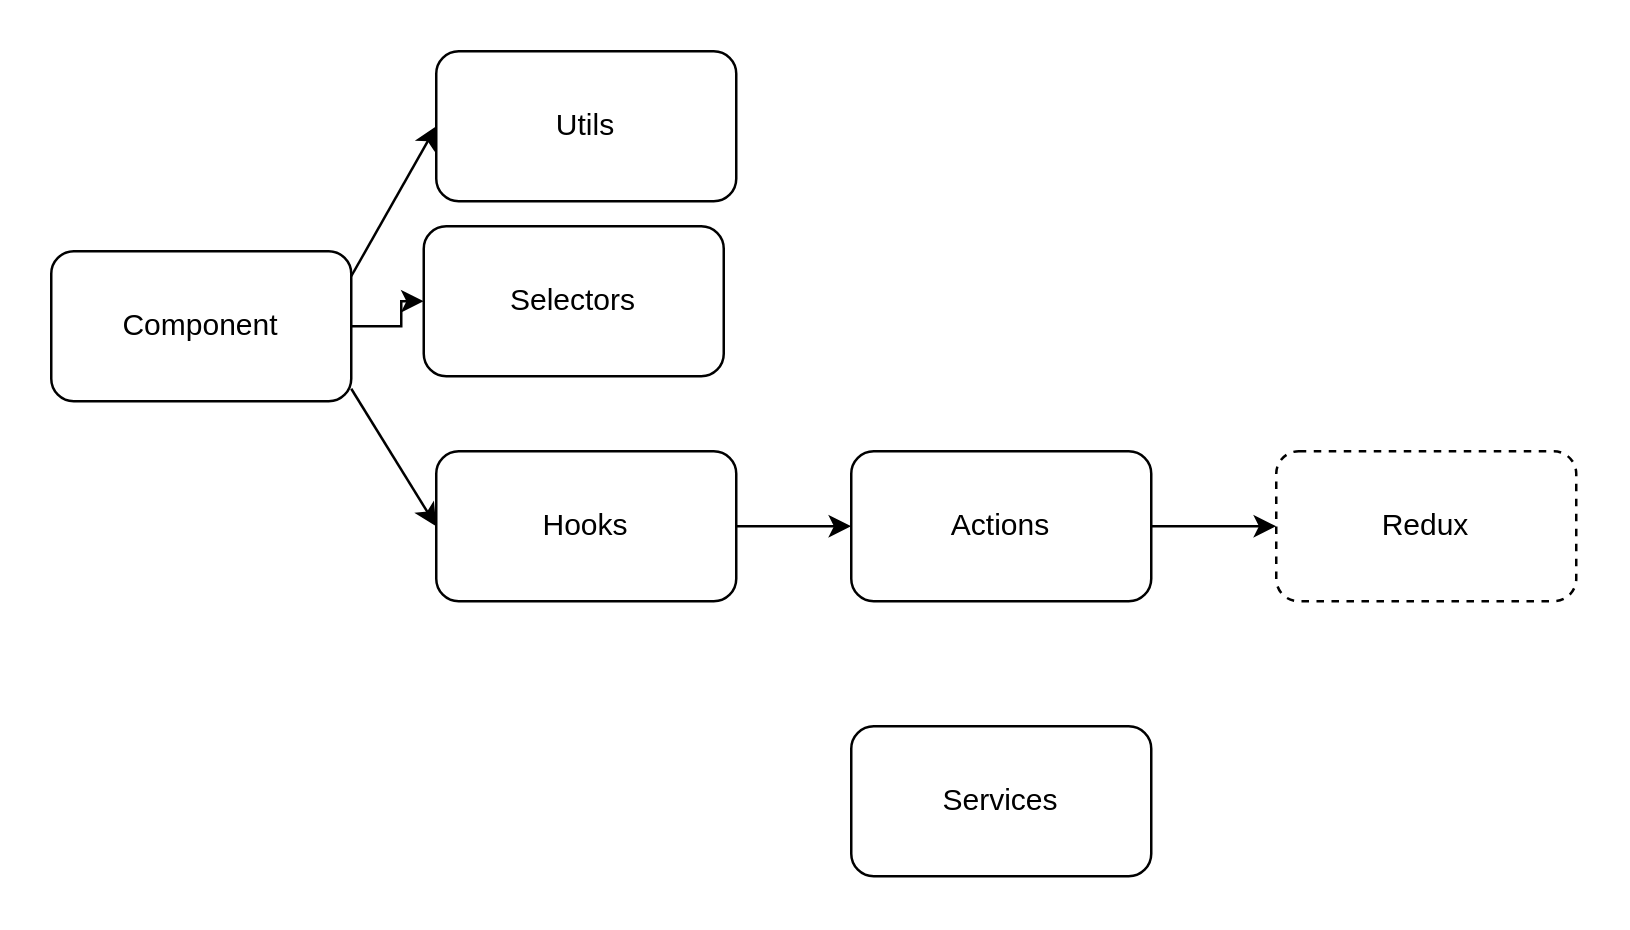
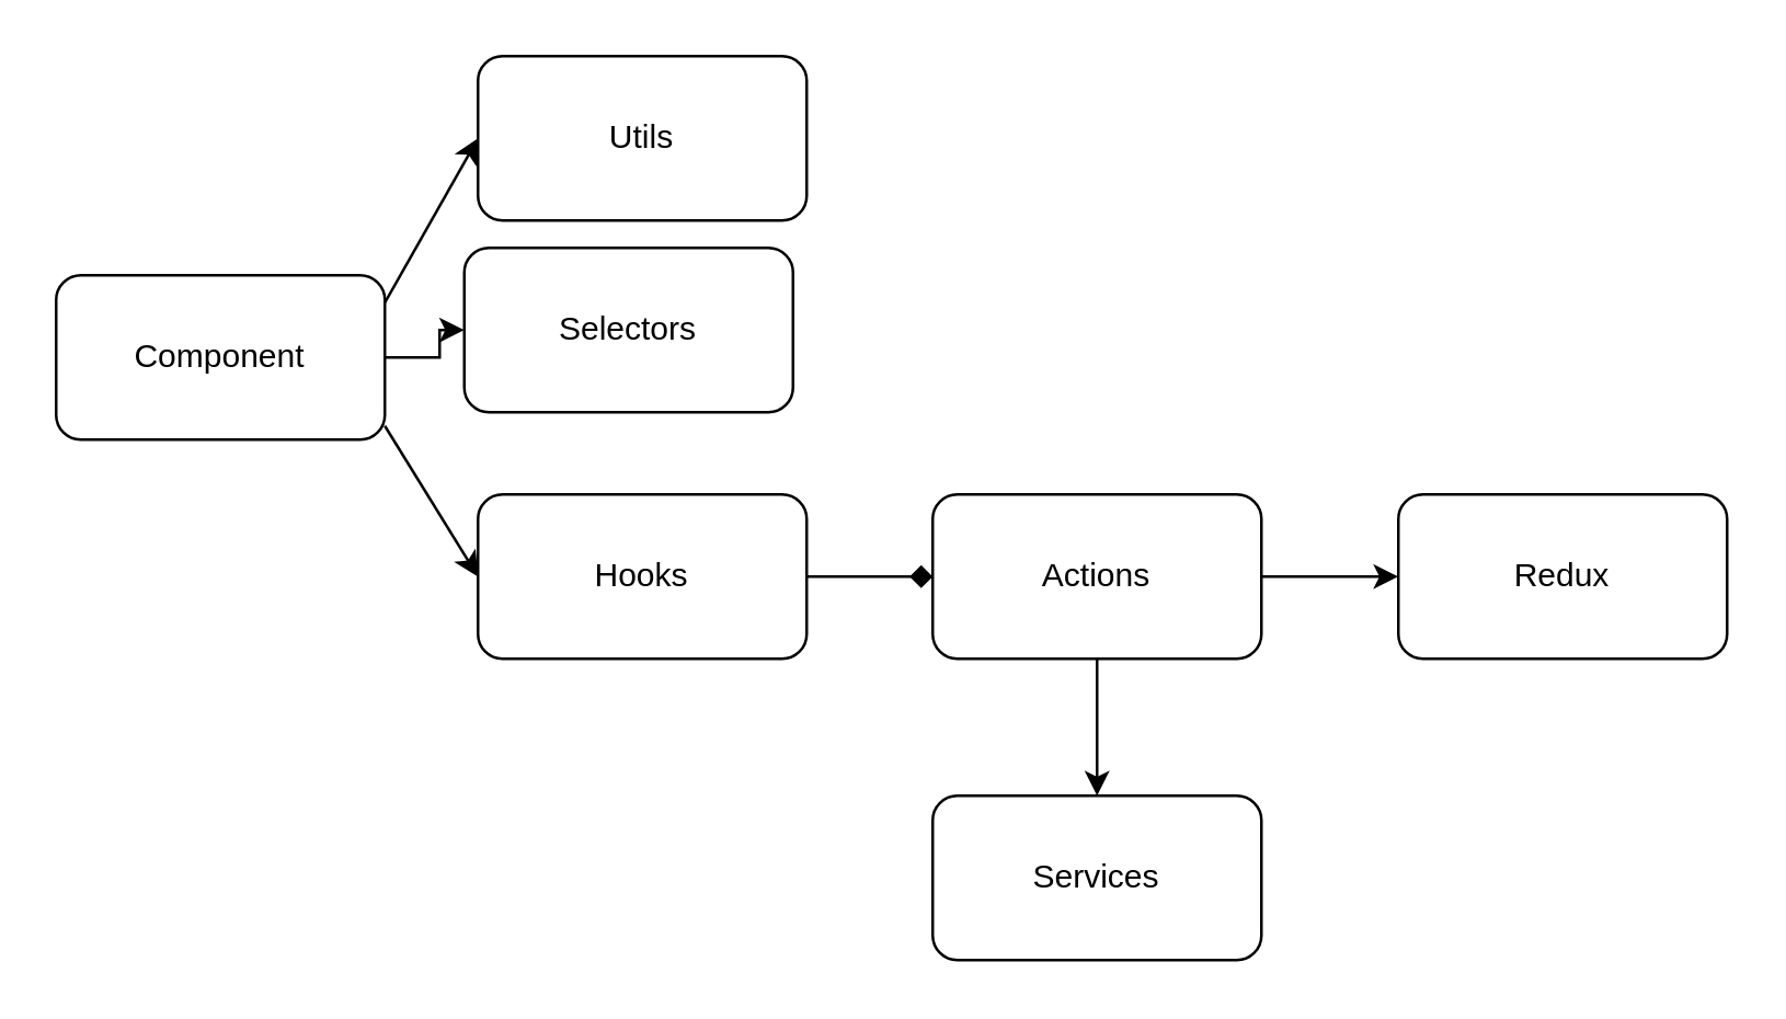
  <mxCell id="0" />
  <mxCell id="1" parent="0" />
  <mxCell id="2" value="" style="edgeStyle=orthogonalEdgeStyle;rounded=0;orthogonalLoop=1;jettySize=auto;html=1;" edge="1" parent="1" source="3" target="4"><mxGeometry relative="1" as="geometry" /></mxCell>
  <mxCell id="3" value="Component" style="rounded=1;whiteSpace=wrap;html=1;" vertex="1" parent="1"><mxGeometry x="20" y="100" width="120" height="60" as="geometry" /></mxCell>
  <mxCell id="4" value="Selectors" style="rounded=1;whiteSpace=wrap;html=1;" vertex="1" parent="1"><mxGeometry x="169" y="90" width="120" height="60" as="geometry" /></mxCell>
  <mxCell id="5" value="Utils" style="rounded=1;whiteSpace=wrap;html=1;" vertex="1" parent="1"><mxGeometry x="174" y="20" width="120" height="60" as="geometry" /></mxCell>
- <mxCell id="6" value="" style="edgeStyle=orthogonalEdgeStyle;rounded=0;orthogonalLoop=1;jettySize=auto;html=1;" edge="1" parent="1" source="7" target="10"><mxGeometry relative="1" as="geometry" /></mxCell>
+ <mxCell id="6" value="" style="edgeStyle=orthogonalEdgeStyle;rounded=0;orthogonalLoop=1;jettySize=auto;html=1;endArrow=diamond;" edge="1" parent="1" source="7" target="10"><mxGeometry relative="1" as="geometry" /></mxCell>
  <mxCell id="7" value="Hooks" style="rounded=1;whiteSpace=wrap;html=1;" vertex="1" parent="1"><mxGeometry x="174" y="180" width="120" height="60" as="geometry" /></mxCell>
  <mxCell id="8" value="" style="edgeStyle=orthogonalEdgeStyle;rounded=0;orthogonalLoop=1;jettySize=auto;html=1;" edge="1" parent="1" source="10" target="12"><mxGeometry relative="1" as="geometry" /></mxCell>
+ <mxCell id="9" value="" style="edgeStyle=orthogonalEdgeStyle;rounded=0;orthogonalLoop=1;jettySize=auto;html=1;" edge="1" parent="1" source="10" target="11"><mxGeometry relative="1" as="geometry" /></mxCell>
  <mxCell id="10" value="Actions" style="rounded=1;whiteSpace=wrap;html=1;" vertex="1" parent="1"><mxGeometry x="340" y="180" width="120" height="60" as="geometry" /></mxCell>
  <mxCell id="11" value="Services" style="rounded=1;whiteSpace=wrap;html=1;" vertex="1" parent="1"><mxGeometry x="340" y="290" width="120" height="60" as="geometry" /></mxCell>
- <mxCell id="12" value="Redux" style="rounded=1;whiteSpace=wrap;html=1;dashed=1;" vertex="1" parent="1"><mxGeometry x="510" y="180" width="120" height="60" as="geometry" /></mxCell>
+ <mxCell id="12" value="Redux" style="rounded=1;whiteSpace=wrap;html=1;" vertex="1" parent="1"><mxGeometry x="510" y="180" width="120" height="60" as="geometry" /></mxCell>
  <mxCell id="13" value="" style="endArrow=classic;html=1;entryX=0;entryY=0.5;entryDx=0;entryDy=0;" edge="1" parent="1" target="5"><mxGeometry width="50" height="50" relative="1" as="geometry"><mxPoint x="140" y="110" as="sourcePoint" /><mxPoint x="160" y="60" as="targetPoint" /></mxGeometry></mxCell>
  <mxCell id="14" value="" style="endArrow=classic;html=1;entryX=0;entryY=0.5;entryDx=0;entryDy=0;" edge="1" parent="1" target="7"><mxGeometry width="50" height="50" relative="1" as="geometry"><mxPoint x="140" y="155" as="sourcePoint" /><mxPoint x="190" y="105" as="targetPoint" /></mxGeometry></mxCell>
